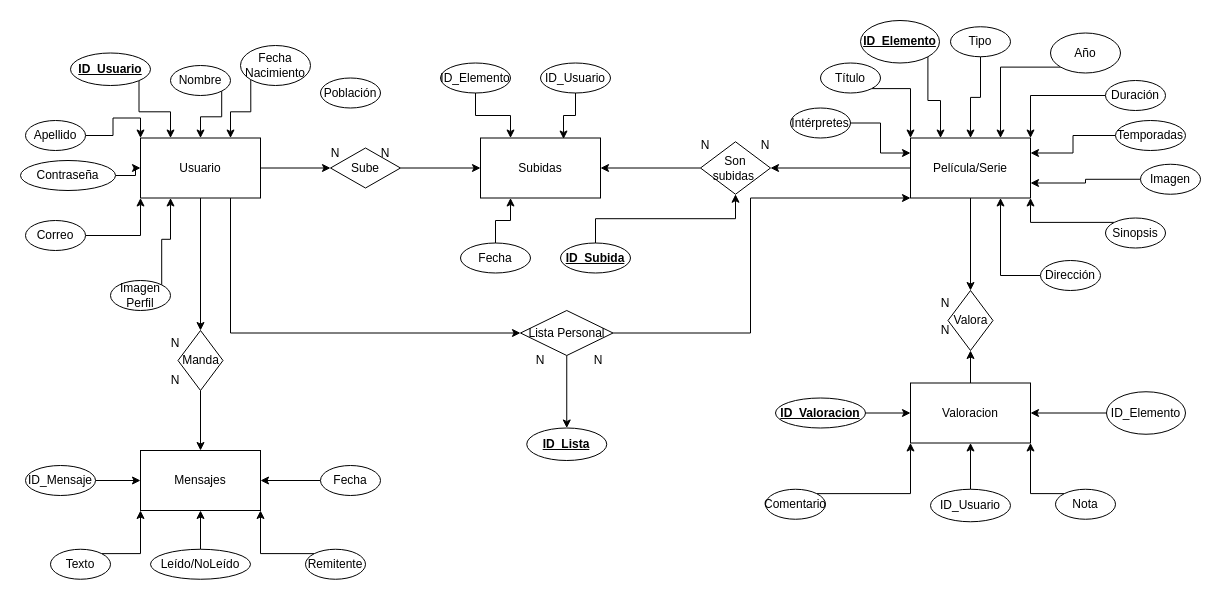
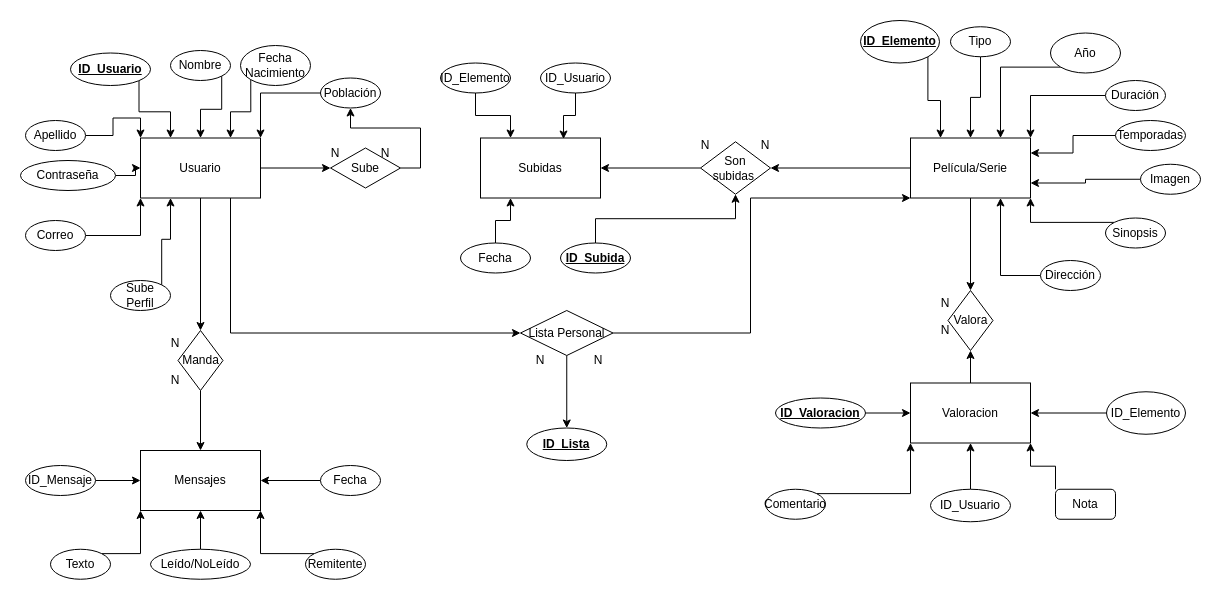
  <mxCell id="0" />
  <mxCell id="1" parent="0" />
  <mxCell id="2" style="edgeStyle=orthogonalEdgeStyle;rounded=0;orthogonalLoop=1;jettySize=auto;html=1;exitX=1;exitY=0.5;exitDx=0;exitDy=0;entryX=0;entryY=0.5;entryDx=0;entryDy=0;" edge="1" parent="1" source="5" target="21"><mxGeometry relative="1" as="geometry" /></mxCell>
  <mxCell id="3" style="edgeStyle=orthogonalEdgeStyle;rounded=0;orthogonalLoop=1;jettySize=auto;html=1;exitX=0.75;exitY=1;exitDx=0;exitDy=0;entryX=1;entryY=0.5;entryDx=0;entryDy=0;" edge="1" parent="1" source="5" target="26"><mxGeometry relative="1" as="geometry" /></mxCell>
  <mxCell id="4" style="edgeStyle=orthogonalEdgeStyle;rounded=0;orthogonalLoop=1;jettySize=auto;html=1;exitX=0.5;exitY=1;exitDx=0;exitDy=0;entryX=0;entryY=0.5;entryDx=0;entryDy=0;" edge="1" parent="1" source="5" target="85"><mxGeometry relative="1" as="geometry" /></mxCell>
  <mxCell id="5" value="Usuario" style="rounded=0;whiteSpace=wrap;html=1;" vertex="1" parent="1"><mxGeometry x="140" y="137.5" width="120" height="60" as="geometry" /></mxCell>
  <mxCell id="6" style="edgeStyle=orthogonalEdgeStyle;rounded=0;orthogonalLoop=1;jettySize=auto;html=1;exitX=1;exitY=1;exitDx=0;exitDy=0;" edge="1" parent="1" source="7" target="5"><mxGeometry relative="1" as="geometry" /></mxCell>
- <mxCell id="7" value="Nombre" style="ellipse;whiteSpace=wrap;html=1;" vertex="1" parent="1"><mxGeometry x="170" y="65" width="60" height="30" as="geometry" /></mxCell>
+ <mxCell id="7" value="Nombre" style="ellipse;whiteSpace=wrap;html=1;" vertex="1" parent="1"><mxGeometry x="170" y="50" width="60" height="30" as="geometry" /></mxCell>
  <mxCell id="8" style="edgeStyle=orthogonalEdgeStyle;rounded=0;orthogonalLoop=1;jettySize=auto;html=1;exitX=1;exitY=0.5;exitDx=0;exitDy=0;" edge="1" parent="1" source="9" target="5"><mxGeometry relative="1" as="geometry" /></mxCell>
  <mxCell id="9" value="Contraseña" style="ellipse;whiteSpace=wrap;html=1;" vertex="1" parent="1"><mxGeometry x="20" y="160" width="95" height="30" as="geometry" /></mxCell>
  <mxCell id="10" style="edgeStyle=orthogonalEdgeStyle;rounded=0;orthogonalLoop=1;jettySize=auto;html=1;exitX=1;exitY=0.5;exitDx=0;exitDy=0;entryX=0;entryY=0;entryDx=0;entryDy=0;" edge="1" parent="1" source="11" target="5"><mxGeometry relative="1" as="geometry" /></mxCell>
  <mxCell id="11" value="Apellido" style="ellipse;whiteSpace=wrap;html=1;" vertex="1" parent="1"><mxGeometry x="25" y="120" width="60" height="30" as="geometry" /></mxCell>
  <mxCell id="12" style="edgeStyle=orthogonalEdgeStyle;rounded=0;orthogonalLoop=1;jettySize=auto;html=1;exitX=1;exitY=0.5;exitDx=0;exitDy=0;entryX=0;entryY=1;entryDx=0;entryDy=0;" edge="1" parent="1" source="13" target="5"><mxGeometry relative="1" as="geometry" /></mxCell>
  <mxCell id="13" value="Correo" style="ellipse;whiteSpace=wrap;html=1;" vertex="1" parent="1"><mxGeometry x="25" y="220" width="60" height="30" as="geometry" /></mxCell>
  <mxCell id="14" style="edgeStyle=orthogonalEdgeStyle;rounded=0;orthogonalLoop=1;jettySize=auto;html=1;exitX=0;exitY=1;exitDx=0;exitDy=0;entryX=0.75;entryY=0;entryDx=0;entryDy=0;" edge="1" parent="1" source="15" target="5"><mxGeometry relative="1" as="geometry" /></mxCell>
  <mxCell id="15" value="Fecha Nacimiento" style="ellipse;whiteSpace=wrap;html=1;" vertex="1" parent="1"><mxGeometry x="240" y="45" width="70" height="40" as="geometry" /></mxCell>
+ <mxCell id="16" style="edgeStyle=orthogonalEdgeStyle;rounded=0;orthogonalLoop=1;jettySize=auto;html=1;exitX=0;exitY=0.5;exitDx=0;exitDy=0;entryX=1;entryY=0;entryDx=0;entryDy=0;" edge="1" parent="1" source="17" target="5"><mxGeometry relative="1" as="geometry" /></mxCell>
  <mxCell id="17" value="Población" style="ellipse;whiteSpace=wrap;html=1;" vertex="1" parent="1"><mxGeometry x="320" y="77.5" width="60" height="30" as="geometry" /></mxCell>
  <mxCell id="18" style="edgeStyle=orthogonalEdgeStyle;rounded=0;orthogonalLoop=1;jettySize=auto;html=1;exitX=1;exitY=0;exitDx=0;exitDy=0;entryX=0.25;entryY=1;entryDx=0;entryDy=0;" edge="1" parent="1" source="19" target="5"><mxGeometry relative="1" as="geometry" /></mxCell>
- <mxCell id="19" value="Imagen Perfil" style="ellipse;whiteSpace=wrap;html=1;" vertex="1" parent="1"><mxGeometry x="110" y="280" width="60" height="30" as="geometry" /></mxCell>
- <mxCell id="20" style="edgeStyle=orthogonalEdgeStyle;rounded=0;orthogonalLoop=1;jettySize=auto;html=1;exitX=1;exitY=0.5;exitDx=0;exitDy=0;entryX=0;entryY=0.5;entryDx=0;entryDy=0;" edge="1" parent="1" source="21" target="28"><mxGeometry relative="1" as="geometry" /></mxCell>
+ <mxCell id="19" value="Sube Perfil" style="ellipse;whiteSpace=wrap;html=1;" vertex="1" parent="1"><mxGeometry x="110" y="280" width="60" height="30" as="geometry" /></mxCell>
+ <mxCell id="20" style="edgeStyle=orthogonalEdgeStyle;rounded=0;orthogonalLoop=1;jettySize=auto;html=1;exitX=1;exitY=0.5;exitDx=0;exitDy=0;" edge="1" parent="1" source="21" target="17"><mxGeometry relative="1" as="geometry" /></mxCell>
  <mxCell id="21" value="Sube" style="rhombus;whiteSpace=wrap;html=1;" vertex="1" parent="1"><mxGeometry x="330" y="147.5" width="70" height="40" as="geometry" /></mxCell>
  <mxCell id="22" value="N" style="text;html=1;strokeColor=none;fillColor=none;align=center;verticalAlign=middle;whiteSpace=wrap;rounded=0;" vertex="1" parent="1"><mxGeometry x="320" y="145" width="30" height="15" as="geometry" /></mxCell>
  <mxCell id="23" value="N" style="text;html=1;strokeColor=none;fillColor=none;align=center;verticalAlign=middle;whiteSpace=wrap;rounded=0;" vertex="1" parent="1"><mxGeometry x="370" y="145" width="30" height="15" as="geometry" /></mxCell>
  <mxCell id="24" style="edgeStyle=orthogonalEdgeStyle;rounded=0;orthogonalLoop=1;jettySize=auto;html=1;exitX=0;exitY=0.5;exitDx=0;exitDy=0;entryX=0;entryY=1;entryDx=0;entryDy=0;" edge="1" parent="1" source="26" target="31"><mxGeometry relative="1" as="geometry"><mxPoint x="750" y="270" as="targetPoint" /><Array as="points"><mxPoint x="750" y="333" /><mxPoint x="750" y="198" /></Array></mxGeometry></mxCell>
  <mxCell id="25" style="edgeStyle=orthogonalEdgeStyle;rounded=0;orthogonalLoop=1;jettySize=auto;html=1;exitX=0.5;exitY=0;exitDx=0;exitDy=0;entryX=0.5;entryY=0;entryDx=0;entryDy=0;" edge="1" parent="1" source="26" target="82"><mxGeometry relative="1" as="geometry" /></mxCell>
  <mxCell id="26" value="Lista Personal" style="rhombus;whiteSpace=wrap;html=1;direction=west;" vertex="1" parent="1"><mxGeometry x="520" y="310" width="92.5" height="45" as="geometry" /></mxCell>
  <mxCell id="27" value="N" style="text;html=1;strokeColor=none;fillColor=none;align=center;verticalAlign=middle;whiteSpace=wrap;rounded=0;" vertex="1" parent="1"><mxGeometry x="525" y="350" width="30" height="20" as="geometry" /></mxCell>
  <mxCell id="28" value="Subidas" style="rounded=0;whiteSpace=wrap;html=1;" vertex="1" parent="1"><mxGeometry x="480" y="137.5" width="120" height="60" as="geometry" /></mxCell>
  <mxCell id="29" style="edgeStyle=orthogonalEdgeStyle;rounded=0;orthogonalLoop=1;jettySize=auto;html=1;exitX=0;exitY=0.5;exitDx=0;exitDy=0;entryX=1;entryY=0.5;entryDx=0;entryDy=0;" edge="1" parent="1" source="31" target="49"><mxGeometry relative="1" as="geometry" /></mxCell>
  <mxCell id="30" style="edgeStyle=orthogonalEdgeStyle;rounded=0;orthogonalLoop=1;jettySize=auto;html=1;exitX=0.5;exitY=1;exitDx=0;exitDy=0;entryX=0;entryY=0.5;entryDx=0;entryDy=0;" edge="1" parent="1" source="31" target="78"><mxGeometry relative="1" as="geometry" /></mxCell>
  <mxCell id="31" value="Película/Serie" style="rounded=0;whiteSpace=wrap;html=1;" vertex="1" parent="1"><mxGeometry x="910" y="137.5" width="120" height="60" as="geometry" /></mxCell>
- <mxCell id="32" style="edgeStyle=orthogonalEdgeStyle;rounded=0;orthogonalLoop=1;jettySize=auto;html=1;exitX=1;exitY=1;exitDx=0;exitDy=0;entryX=0;entryY=0;entryDx=0;entryDy=0;" edge="1" parent="1" source="33" target="31"><mxGeometry relative="1" as="geometry" /></mxCell>
- <mxCell id="33" value="Título" style="ellipse;whiteSpace=wrap;html=1;" vertex="1" parent="1"><mxGeometry x="820" y="62.5" width="60" height="30" as="geometry" /></mxCell>
  <mxCell id="34" style="edgeStyle=orthogonalEdgeStyle;rounded=0;orthogonalLoop=1;jettySize=auto;html=1;exitX=0;exitY=0.5;exitDx=0;exitDy=0;entryX=1;entryY=0.25;entryDx=0;entryDy=0;" edge="1" parent="1" source="35" target="31"><mxGeometry relative="1" as="geometry" /></mxCell>
  <mxCell id="35" value="Temporadas" style="ellipse;whiteSpace=wrap;html=1;" vertex="1" parent="1"><mxGeometry x="1115" y="120" width="70" height="30" as="geometry" /></mxCell>
  <mxCell id="36" style="edgeStyle=orthogonalEdgeStyle;rounded=0;orthogonalLoop=1;jettySize=auto;html=1;exitX=0;exitY=0.5;exitDx=0;exitDy=0;entryX=1;entryY=0;entryDx=0;entryDy=0;" edge="1" parent="1" source="37" target="31"><mxGeometry relative="1" as="geometry" /></mxCell>
  <mxCell id="37" value="Duración" style="ellipse;whiteSpace=wrap;html=1;" vertex="1" parent="1"><mxGeometry x="1105" y="80" width="60" height="30" as="geometry" /></mxCell>
- <mxCell id="38" style="edgeStyle=orthogonalEdgeStyle;rounded=0;orthogonalLoop=1;jettySize=auto;html=1;exitX=1;exitY=0.5;exitDx=0;exitDy=0;entryX=0;entryY=0.25;entryDx=0;entryDy=0;" edge="1" parent="1" source="39" target="31"><mxGeometry relative="1" as="geometry" /></mxCell>
- <mxCell id="39" value="Intérpretes" style="ellipse;whiteSpace=wrap;html=1;" vertex="1" parent="1"><mxGeometry x="790" y="107.5" width="60" height="30" as="geometry" /></mxCell>
  <mxCell id="40" style="edgeStyle=orthogonalEdgeStyle;rounded=0;orthogonalLoop=1;jettySize=auto;html=1;exitX=0;exitY=1;exitDx=0;exitDy=0;entryX=0.75;entryY=0;entryDx=0;entryDy=0;" edge="1" parent="1" source="41" target="31"><mxGeometry relative="1" as="geometry" /></mxCell>
  <mxCell id="41" value="Año" style="ellipse;whiteSpace=wrap;html=1;" vertex="1" parent="1"><mxGeometry x="1050" y="32.5" width="70" height="40" as="geometry" /></mxCell>
  <mxCell id="42" style="edgeStyle=orthogonalEdgeStyle;rounded=0;orthogonalLoop=1;jettySize=auto;html=1;exitX=0;exitY=0;exitDx=0;exitDy=0;entryX=1;entryY=1;entryDx=0;entryDy=0;" edge="1" parent="1" source="43" target="31"><mxGeometry relative="1" as="geometry" /></mxCell>
  <mxCell id="43" value="Sinopsis" style="ellipse;whiteSpace=wrap;html=1;" vertex="1" parent="1"><mxGeometry x="1105" y="217.5" width="60" height="30" as="geometry" /></mxCell>
  <mxCell id="44" style="edgeStyle=orthogonalEdgeStyle;rounded=0;orthogonalLoop=1;jettySize=auto;html=1;exitX=0;exitY=0.5;exitDx=0;exitDy=0;entryX=0.75;entryY=1;entryDx=0;entryDy=0;" edge="1" parent="1" source="45" target="31"><mxGeometry relative="1" as="geometry" /></mxCell>
  <mxCell id="45" value="Dirección" style="ellipse;whiteSpace=wrap;html=1;" vertex="1" parent="1"><mxGeometry x="1040" y="260" width="60" height="30" as="geometry" /></mxCell>
  <mxCell id="46" style="edgeStyle=orthogonalEdgeStyle;rounded=0;orthogonalLoop=1;jettySize=auto;html=1;exitX=0;exitY=0.5;exitDx=0;exitDy=0;entryX=1;entryY=0.75;entryDx=0;entryDy=0;" edge="1" parent="1" source="47" target="31"><mxGeometry relative="1" as="geometry" /></mxCell>
  <mxCell id="47" value="Imagen" style="ellipse;whiteSpace=wrap;html=1;" vertex="1" parent="1"><mxGeometry x="1140" y="163.75" width="60" height="30" as="geometry" /></mxCell>
  <mxCell id="48" style="edgeStyle=orthogonalEdgeStyle;rounded=0;orthogonalLoop=1;jettySize=auto;html=1;exitX=0;exitY=0.5;exitDx=0;exitDy=0;entryX=1;entryY=0.5;entryDx=0;entryDy=0;" edge="1" parent="1" source="49" target="28"><mxGeometry relative="1" as="geometry" /></mxCell>
  <mxCell id="49" value="Son subidas&amp;nbsp;" style="rhombus;whiteSpace=wrap;html=1;" vertex="1" parent="1"><mxGeometry x="700" y="141.25" width="70" height="52.5" as="geometry" /></mxCell>
  <mxCell id="50" value="N" style="text;html=1;strokeColor=none;fillColor=none;align=center;verticalAlign=middle;whiteSpace=wrap;rounded=0;" vertex="1" parent="1"><mxGeometry x="690" y="137.5" width="30" height="15" as="geometry" /></mxCell>
  <mxCell id="51" value="N" style="text;html=1;strokeColor=none;fillColor=none;align=center;verticalAlign=middle;whiteSpace=wrap;rounded=0;" vertex="1" parent="1"><mxGeometry x="750" y="137.5" width="30" height="15" as="geometry" /></mxCell>
  <mxCell id="52" style="edgeStyle=orthogonalEdgeStyle;rounded=0;orthogonalLoop=1;jettySize=auto;html=1;exitX=0.5;exitY=0;exitDx=0;exitDy=0;" edge="1" parent="1" source="53" target="49"><mxGeometry relative="1" as="geometry" /></mxCell>
  <mxCell id="53" value="&lt;b&gt;&lt;u&gt;ID_Subida&lt;/u&gt;&lt;/b&gt;" style="ellipse;whiteSpace=wrap;html=1;" vertex="1" parent="1"><mxGeometry x="560" y="242.5" width="70" height="30" as="geometry" /></mxCell>
  <mxCell id="54" style="edgeStyle=orthogonalEdgeStyle;rounded=0;orthogonalLoop=1;jettySize=auto;html=1;exitX=1;exitY=1;exitDx=0;exitDy=0;entryX=0.25;entryY=0;entryDx=0;entryDy=0;" edge="1" parent="1" source="55" target="5"><mxGeometry relative="1" as="geometry" /></mxCell>
  <mxCell id="55" value="&lt;b&gt;&lt;u&gt;ID_Usuario&lt;/u&gt;&lt;/b&gt;" style="ellipse;whiteSpace=wrap;html=1;" vertex="1" parent="1"><mxGeometry x="70" y="52.5" width="80" height="32.5" as="geometry" /></mxCell>
  <mxCell id="56" style="edgeStyle=orthogonalEdgeStyle;rounded=0;orthogonalLoop=1;jettySize=auto;html=1;exitX=0.5;exitY=1;exitDx=0;exitDy=0;" edge="1" parent="1" source="57" target="31"><mxGeometry relative="1" as="geometry" /></mxCell>
  <mxCell id="57" value="Tipo" style="ellipse;whiteSpace=wrap;html=1;" vertex="1" parent="1"><mxGeometry x="950" y="26.25" width="60" height="30" as="geometry" /></mxCell>
  <mxCell id="58" style="edgeStyle=orthogonalEdgeStyle;rounded=0;orthogonalLoop=1;jettySize=auto;html=1;exitX=1;exitY=1;exitDx=0;exitDy=0;entryX=0.25;entryY=0;entryDx=0;entryDy=0;" edge="1" parent="1" source="59" target="31"><mxGeometry relative="1" as="geometry" /></mxCell>
  <mxCell id="59" value="&lt;b&gt;&lt;u&gt;ID_Elemento&lt;/u&gt;&lt;/b&gt;" style="ellipse;whiteSpace=wrap;html=1;" vertex="1" parent="1"><mxGeometry x="860" y="20" width="79" height="42.5" as="geometry" /></mxCell>
  <mxCell id="60" style="edgeStyle=orthogonalEdgeStyle;rounded=0;orthogonalLoop=1;jettySize=auto;html=1;exitX=0.5;exitY=1;exitDx=0;exitDy=0;entryX=0.25;entryY=0;entryDx=0;entryDy=0;" edge="1" parent="1" source="61" target="28"><mxGeometry relative="1" as="geometry" /></mxCell>
  <mxCell id="61" value="ID_Elemento" style="ellipse;whiteSpace=wrap;html=1;" vertex="1" parent="1"><mxGeometry x="440" y="62.5" width="70" height="30" as="geometry" /></mxCell>
  <mxCell id="62" style="edgeStyle=orthogonalEdgeStyle;rounded=0;orthogonalLoop=1;jettySize=auto;html=1;exitX=0.5;exitY=0;exitDx=0;exitDy=0;entryX=0.25;entryY=1;entryDx=0;entryDy=0;" edge="1" parent="1" source="63" target="28"><mxGeometry relative="1" as="geometry" /></mxCell>
  <mxCell id="63" value="Fecha" style="ellipse;whiteSpace=wrap;html=1;" vertex="1" parent="1"><mxGeometry x="460" y="242.5" width="70" height="30" as="geometry" /></mxCell>
  <mxCell id="64" value="ID_Usuario" style="ellipse;whiteSpace=wrap;html=1;" vertex="1" parent="1"><mxGeometry x="540" y="62.5" width="70" height="30" as="geometry" /></mxCell>
  <mxCell id="65" style="edgeStyle=orthogonalEdgeStyle;rounded=0;orthogonalLoop=1;jettySize=auto;html=1;exitX=0.5;exitY=1;exitDx=0;exitDy=0;entryX=0.692;entryY=0.017;entryDx=0;entryDy=0;entryPerimeter=0;" edge="1" parent="1" source="64" target="28"><mxGeometry relative="1" as="geometry" /></mxCell>
  <mxCell id="66" style="edgeStyle=orthogonalEdgeStyle;rounded=0;orthogonalLoop=1;jettySize=auto;html=1;exitX=0.5;exitY=0;exitDx=0;exitDy=0;entryX=1;entryY=0.5;entryDx=0;entryDy=0;" edge="1" parent="1" source="67" target="78"><mxGeometry relative="1" as="geometry" /></mxCell>
  <mxCell id="67" value="Valoracion" style="rounded=0;whiteSpace=wrap;html=1;" vertex="1" parent="1"><mxGeometry x="910" y="382.5" width="120" height="60" as="geometry" /></mxCell>
  <mxCell id="68" style="edgeStyle=orthogonalEdgeStyle;rounded=0;orthogonalLoop=1;jettySize=auto;html=1;exitX=1;exitY=0.5;exitDx=0;exitDy=0;entryX=0;entryY=0.5;entryDx=0;entryDy=0;" edge="1" parent="1" source="69" target="67"><mxGeometry relative="1" as="geometry" /></mxCell>
  <mxCell id="69" value="&lt;b&gt;&lt;u&gt;ID_Valoracion&lt;/u&gt;&lt;/b&gt;" style="ellipse;whiteSpace=wrap;html=1;" vertex="1" parent="1"><mxGeometry x="775" y="397.5" width="90" height="30" as="geometry" /></mxCell>
  <mxCell id="70" style="edgeStyle=orthogonalEdgeStyle;rounded=0;orthogonalLoop=1;jettySize=auto;html=1;exitX=0;exitY=0;exitDx=0;exitDy=0;entryX=1;entryY=1;entryDx=0;entryDy=0;" edge="1" parent="1" source="71" target="67"><mxGeometry relative="1" as="geometry" /></mxCell>
- <mxCell id="71" value="Nota" style="ellipse;whiteSpace=wrap;html=1;" vertex="1" parent="1"><mxGeometry x="1055" y="488.75" width="60" height="30" as="geometry" /></mxCell>
+ <mxCell id="71" value="Nota" style="whiteSpace=wrap;html=1;rounded=1;" vertex="1" parent="1"><mxGeometry x="1055" y="488.75" width="60" height="30" as="geometry" /></mxCell>
  <mxCell id="72" style="edgeStyle=orthogonalEdgeStyle;rounded=0;orthogonalLoop=1;jettySize=auto;html=1;exitX=1;exitY=0;exitDx=0;exitDy=0;entryX=0;entryY=1;entryDx=0;entryDy=0;" edge="1" parent="1" source="73" target="67"><mxGeometry relative="1" as="geometry" /></mxCell>
  <mxCell id="73" value="Comentario" style="ellipse;whiteSpace=wrap;html=1;" vertex="1" parent="1"><mxGeometry x="765" y="488.75" width="60" height="30" as="geometry" /></mxCell>
  <mxCell id="74" style="edgeStyle=orthogonalEdgeStyle;rounded=0;orthogonalLoop=1;jettySize=auto;html=1;exitX=0;exitY=0.5;exitDx=0;exitDy=0;" edge="1" parent="1" source="75" target="67"><mxGeometry relative="1" as="geometry" /></mxCell>
  <mxCell id="75" value="ID_Elemento" style="ellipse;whiteSpace=wrap;html=1;" vertex="1" parent="1"><mxGeometry x="1106" y="391.25" width="79" height="42.5" as="geometry" /></mxCell>
  <mxCell id="76" style="edgeStyle=orthogonalEdgeStyle;rounded=0;orthogonalLoop=1;jettySize=auto;html=1;exitX=0.5;exitY=0;exitDx=0;exitDy=0;entryX=0.5;entryY=1;entryDx=0;entryDy=0;" edge="1" parent="1" source="77" target="67"><mxGeometry relative="1" as="geometry" /></mxCell>
  <mxCell id="77" value="ID_Usuario" style="ellipse;whiteSpace=wrap;html=1;" vertex="1" parent="1"><mxGeometry x="930" y="488.75" width="80" height="32.5" as="geometry" /></mxCell>
  <mxCell id="78" value="Valora" style="rhombus;whiteSpace=wrap;html=1;direction=south;" vertex="1" parent="1"><mxGeometry x="947.5" y="290" width="45" height="60" as="geometry" /></mxCell>
  <mxCell id="79" value="N" style="text;html=1;strokeColor=none;fillColor=none;align=center;verticalAlign=middle;whiteSpace=wrap;rounded=0;" vertex="1" parent="1"><mxGeometry x="930" y="295" width="30" height="15" as="geometry" /></mxCell>
  <mxCell id="80" value="N" style="text;html=1;strokeColor=none;fillColor=none;align=center;verticalAlign=middle;whiteSpace=wrap;rounded=0;" vertex="1" parent="1"><mxGeometry x="930" y="320" width="30" height="20" as="geometry" /></mxCell>
  <mxCell id="81" value="N" style="text;html=1;strokeColor=none;fillColor=none;align=center;verticalAlign=middle;whiteSpace=wrap;rounded=0;" vertex="1" parent="1"><mxGeometry x="582.5" y="350" width="30" height="20" as="geometry" /></mxCell>
  <mxCell id="82" value="&lt;b&gt;&lt;u&gt;ID_Lista&lt;/u&gt;&lt;/b&gt;" style="ellipse;whiteSpace=wrap;html=1;" vertex="1" parent="1"><mxGeometry x="526.25" y="427.5" width="80" height="32.5" as="geometry" /></mxCell>
  <mxCell id="83" value="Mensajes" style="rounded=0;whiteSpace=wrap;html=1;" vertex="1" parent="1"><mxGeometry x="140" y="450" width="120" height="60" as="geometry" /></mxCell>
  <mxCell id="84" style="edgeStyle=orthogonalEdgeStyle;rounded=0;orthogonalLoop=1;jettySize=auto;html=1;exitX=1;exitY=0.5;exitDx=0;exitDy=0;entryX=0.5;entryY=0;entryDx=0;entryDy=0;" edge="1" parent="1" source="85" target="83"><mxGeometry relative="1" as="geometry" /></mxCell>
  <mxCell id="85" value="Manda" style="rhombus;whiteSpace=wrap;html=1;direction=south;" vertex="1" parent="1"><mxGeometry x="177.5" y="330" width="45" height="60" as="geometry" /></mxCell>
  <mxCell id="86" value="N" style="text;html=1;strokeColor=none;fillColor=none;align=center;verticalAlign=middle;whiteSpace=wrap;rounded=0;" vertex="1" parent="1"><mxGeometry x="160" y="335" width="30" height="15" as="geometry" /></mxCell>
  <mxCell id="87" value="N" style="text;html=1;strokeColor=none;fillColor=none;align=center;verticalAlign=middle;whiteSpace=wrap;rounded=0;" vertex="1" parent="1"><mxGeometry x="160" y="370" width="30" height="20" as="geometry" /></mxCell>
  <mxCell id="88" style="edgeStyle=orthogonalEdgeStyle;rounded=0;orthogonalLoop=1;jettySize=auto;html=1;exitX=0;exitY=0;exitDx=0;exitDy=0;entryX=1;entryY=1;entryDx=0;entryDy=0;" edge="1" parent="1" source="89" target="83"><mxGeometry relative="1" as="geometry" /></mxCell>
  <mxCell id="89" value="Remitente" style="ellipse;whiteSpace=wrap;html=1;" vertex="1" parent="1"><mxGeometry x="305" y="548.75" width="60" height="30" as="geometry" /></mxCell>
  <mxCell id="90" style="edgeStyle=orthogonalEdgeStyle;rounded=0;orthogonalLoop=1;jettySize=auto;html=1;exitX=1;exitY=0;exitDx=0;exitDy=0;entryX=0;entryY=1;entryDx=0;entryDy=0;" edge="1" parent="1" source="91" target="83"><mxGeometry relative="1" as="geometry" /></mxCell>
  <mxCell id="91" value="Texto" style="ellipse;whiteSpace=wrap;html=1;" vertex="1" parent="1"><mxGeometry x="50" y="548.75" width="60" height="30" as="geometry" /></mxCell>
  <mxCell id="92" style="edgeStyle=orthogonalEdgeStyle;rounded=0;orthogonalLoop=1;jettySize=auto;html=1;exitX=0.5;exitY=0;exitDx=0;exitDy=0;entryX=0.5;entryY=1;entryDx=0;entryDy=0;" edge="1" parent="1" source="93" target="83"><mxGeometry relative="1" as="geometry" /></mxCell>
  <mxCell id="93" value="Leído/NoLeído" style="ellipse;whiteSpace=wrap;html=1;" vertex="1" parent="1"><mxGeometry x="150" y="548.75" width="100" height="30" as="geometry" /></mxCell>
  <mxCell id="94" value="" style="edgeStyle=orthogonalEdgeStyle;rounded=0;orthogonalLoop=1;jettySize=auto;html=1;" edge="1" parent="1" source="95" target="83"><mxGeometry relative="1" as="geometry" /></mxCell>
  <mxCell id="95" value="Fecha" style="ellipse;whiteSpace=wrap;html=1;" vertex="1" parent="1"><mxGeometry x="320" y="465" width="60" height="30" as="geometry" /></mxCell>
  <mxCell id="96" style="edgeStyle=orthogonalEdgeStyle;rounded=0;orthogonalLoop=1;jettySize=auto;html=1;exitX=1;exitY=0.5;exitDx=0;exitDy=0;entryX=0;entryY=0.5;entryDx=0;entryDy=0;" edge="1" parent="1" source="97" target="83"><mxGeometry relative="1" as="geometry" /></mxCell>
  <mxCell id="97" value="ID_Mensaje" style="ellipse;whiteSpace=wrap;html=1;" vertex="1" parent="1"><mxGeometry x="25" y="465" width="70" height="30" as="geometry" /></mxCell>
